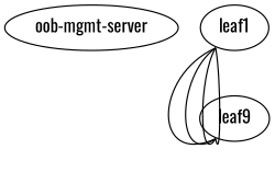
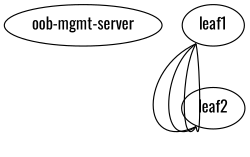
  graph {
    fontname=Oswald
    node [function=leaf fontname=Oswald]
    edge [fontname=Oswald]
    "oob-mgmt-server" [function="oob-server" mgmt_ip="192.168.200.254"]
    leaf1 [mgmt_ip="192.168.200.10"]
-   leaf2 [mgmt_ip="192.168.200.20" label=leaf9]
+   leaf2 [mgmt_ip="192.168.200.20"]
    leaf1 -- leaf2 [headport=swp1 tailport=swp1]
    leaf1 -- leaf2 [headport=swp2 tailport=swp2]
    leaf1 -- leaf2 [headport=swp3 tailport=swp3]
    leaf1 -- leaf2 [headport=swp4 tailport=swp4]
  }
